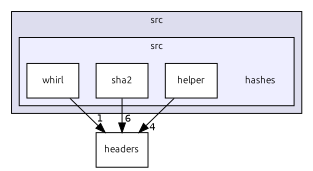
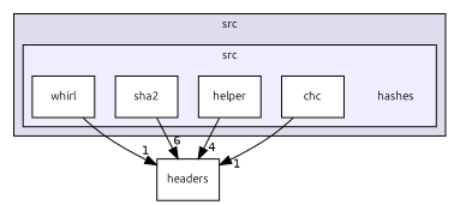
  digraph {
    compound=true
    fontname=Ubuntu
    node [fontname=Ubuntu fontsize=10 shape=box color=black fillcolor=white style=filled]
    edge [headlabel=1 labeldistance=1.5 labelfontname=Helvetica labelfontsize=10 fontname=Ubuntu]
    n1 [label=hashes shape=plaintext color="" fillcolor="" style=""]
+   n2 [label=chc]
    n3 [label=helper]
    n4 [label=sha2]
    n5 [label=whirl]
    n6 [label=headers color="" fillcolor="" style=""]
    subgraph cluster_1 {
      bgcolor="#ddddee"
      fontsize=10
      label=src
      pencolor=black
      subgraph cluster_2 {
        bgcolor="#eeeeff"
        fontsize=10
        pencolor=black
        n1
+       n2
        n3
        n4
        n5
      }
    }
+   n2 -> n6
    n3 -> n6 [headlabel=4]
    n4 -> n6 [headlabel=6]
    n5 -> n6
  }
